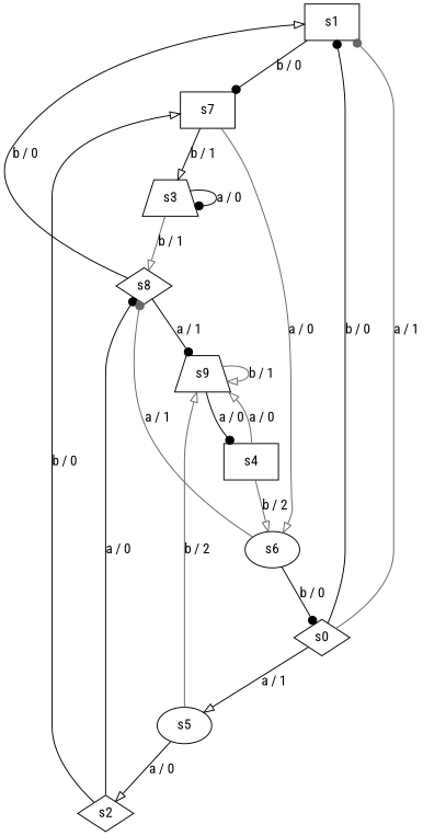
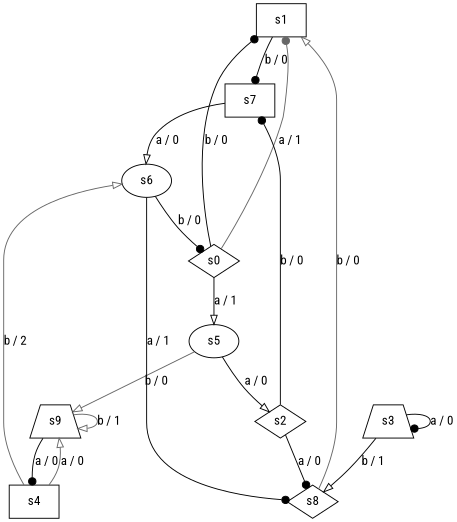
  digraph {
    fontname="Roboto Condensed"
    node [fontname="Roboto Condensed" shape=box]
    edge [arrowhead=dot color=black fontname="Roboto Condensed"]
    s1
    s0 [shape=diamond]
    s5 [shape=ellipse]
    s7
    s2 [shape=diamond]
    s9 [shape=trapezium]
    s3 [shape=trapezium]
    s6 [shape=ellipse]
    s8 [shape=diamond]
    s4
    s1 -> s7 [label="b / 0"]
    s0 -> s1 [color=gray40 label="a / 1"]
    s0 -> s1 [label="b / 0"]
    s0 -> s5 [arrowhead=onormal label="a / 1"]
    s5 -> s2 [arrowhead=onormal label="a / 0"]
-   s5 -> s9 [arrowhead=onormal color=gray40 label="b / 2"]
-   s7 -> s3 [arrowhead=onormal label="b / 1"]
-   s7 -> s6 [arrowhead=onormal color=gray40 label="a / 0"]
-   s2 -> s7 [arrowhead=onormal label="b / 0"]
+   s5 -> s9 [arrowhead=onormal color=gray40 label="b / 0"]
+   s7 -> s6 [arrowhead=onormal label="a / 0"]
+   s2 -> s7 [label="b / 0"]
    s2 -> s8 [label="a / 0"]
    s9 -> s9 [arrowhead=onormal color=gray40 label="b / 1"]
    s9 -> s4 [label="a / 0"]
    s3 -> s3 [label="a / 0"]
-   s3 -> s8 [arrowhead=onormal color=gray40 label="b / 1"]
+   s3 -> s8 [arrowhead=onormal label="b / 1"]
    s6 -> s0 [label="b / 0"]
-   s6 -> s8 [color=gray40 label="a / 1"]
-   s8 -> s1 [arrowhead=onormal label="b / 0"]
-   s8 -> s9 [label="a / 1"]
+   s6 -> s8 [label="a / 1"]
+   s8 -> s1 [arrowhead=onormal color=gray40 label="b / 0"]
    s4 -> s9 [arrowhead=onormal color=gray40 label="a / 0"]
    s4 -> s6 [arrowhead=onormal color=gray40 label="b / 2"]
  }
